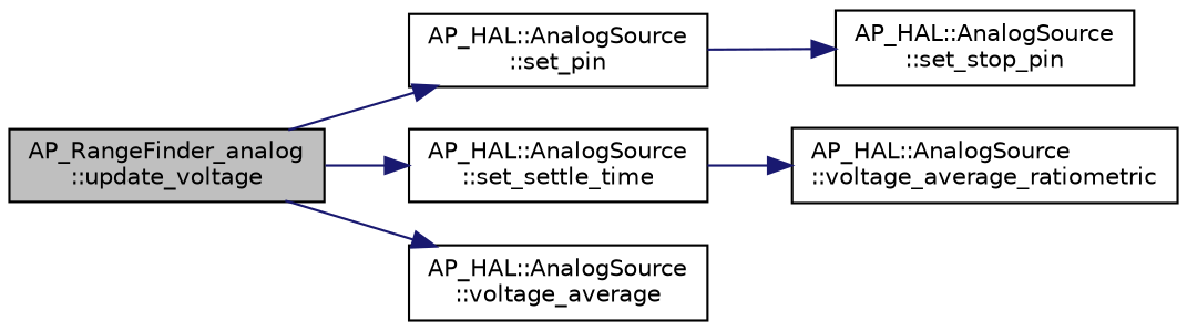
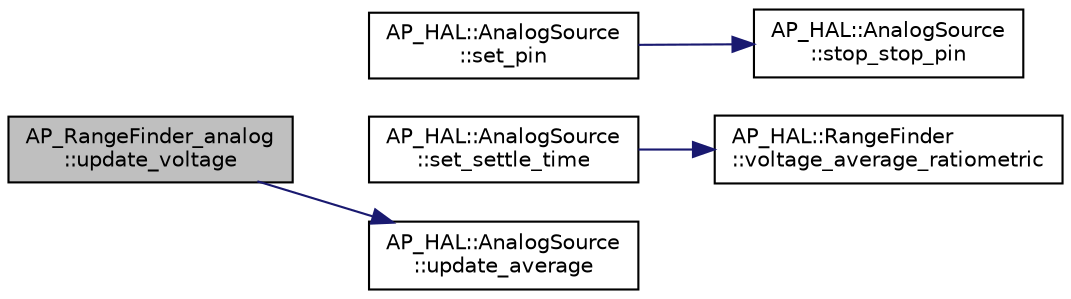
  digraph {
    rankdir=LR
    node [color=black fillcolor=white fontname=Helvetica fontsize=10 shape=record style=filled]
    edge [color=midnightblue fontname=Helvetica fontsize=10 labelfontname=Helvetica labelfontsize=10 style=solid]
    n1 [fillcolor=grey75 fontcolor=black height=0.2 label="AP_RangeFinder_analog\l::update_voltage" width=0.4]
    n2 [height=0.2 label="AP_HAL::AnalogSource\l::set_pin" width=0.4]
    n3 [height=0.2 label="AP_HAL::AnalogSource\l::set_settle_time" width=0.4]
-   n4 [height=0.2 label="AP_HAL::AnalogSource\l::voltage_average" width=0.4]
-   n5 [height=0.2 label="AP_HAL::AnalogSource\l::set_stop_pin" width=0.4]
-   n6 [height=0.2 label="AP_HAL::AnalogSource\l::voltage_average_ratiometric" width=0.4]
-   n1 -> n2
-   n1 -> n3
+   n4 [height=0.2 label="AP_HAL::AnalogSource\l::update_average" width=0.4]
+   n5 [height=0.2 label="AP_HAL::AnalogSource\l::stop_stop_pin" width=0.4]
+   n6 [height=0.2 label="AP_HAL::RangeFinder\l::voltage_average_ratiometric" width=0.4]
    n1 -> n4
    n2 -> n5
    n3 -> n6
  }
